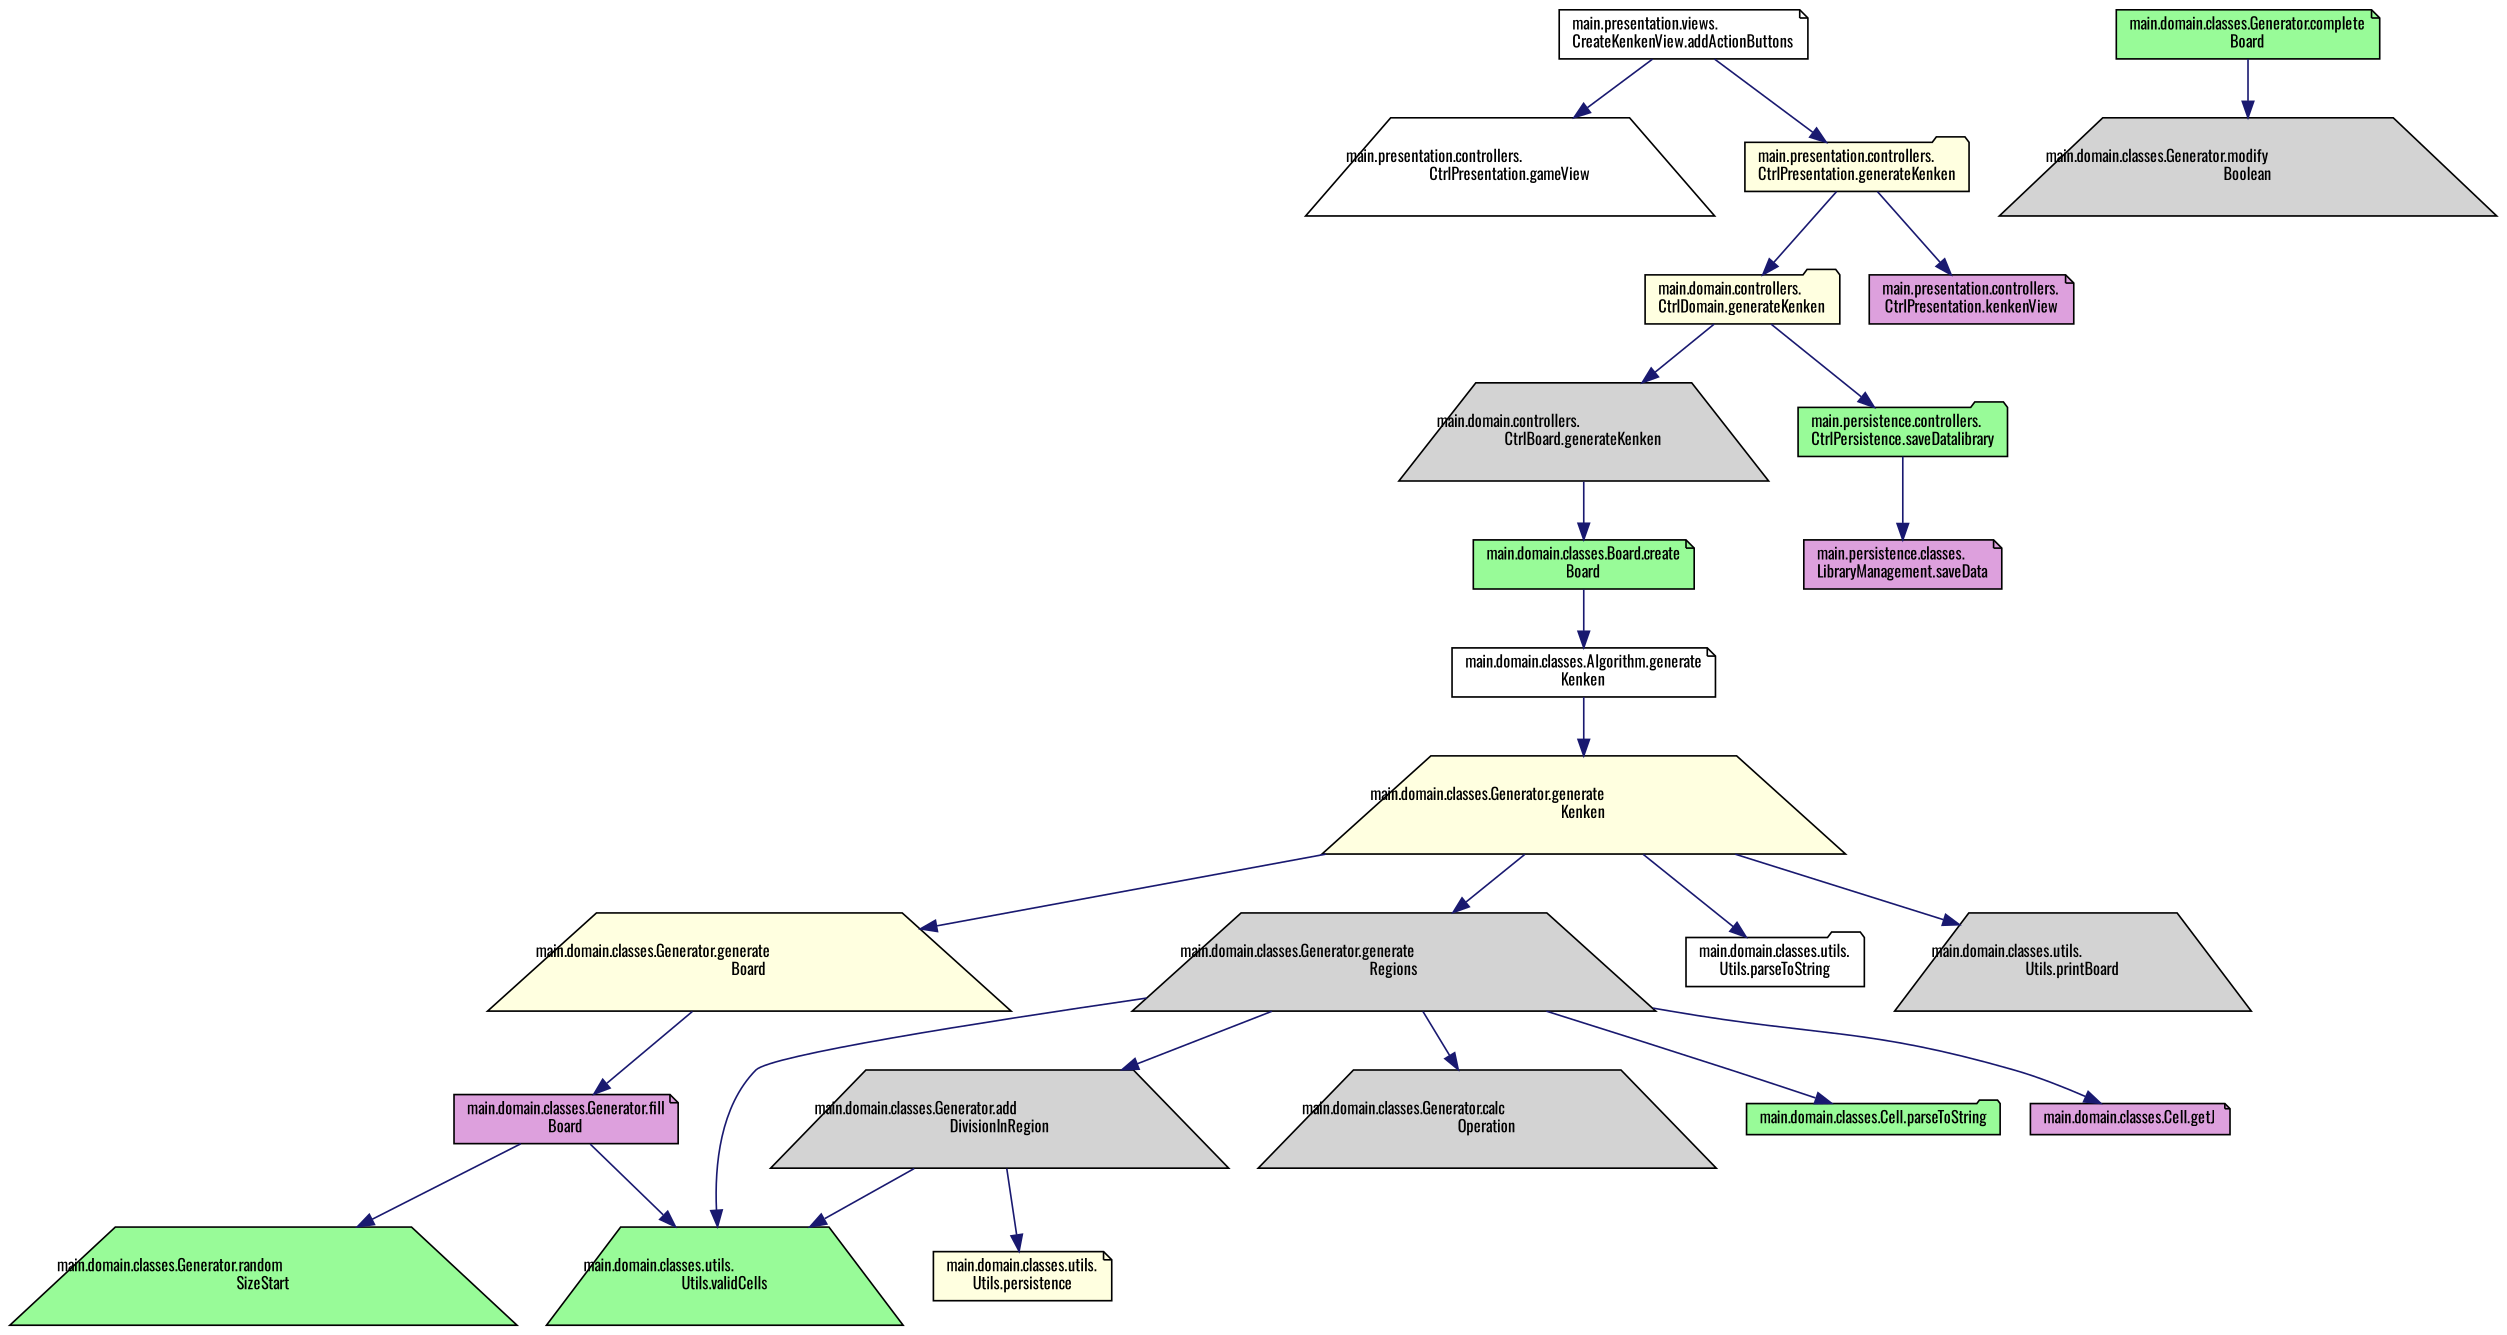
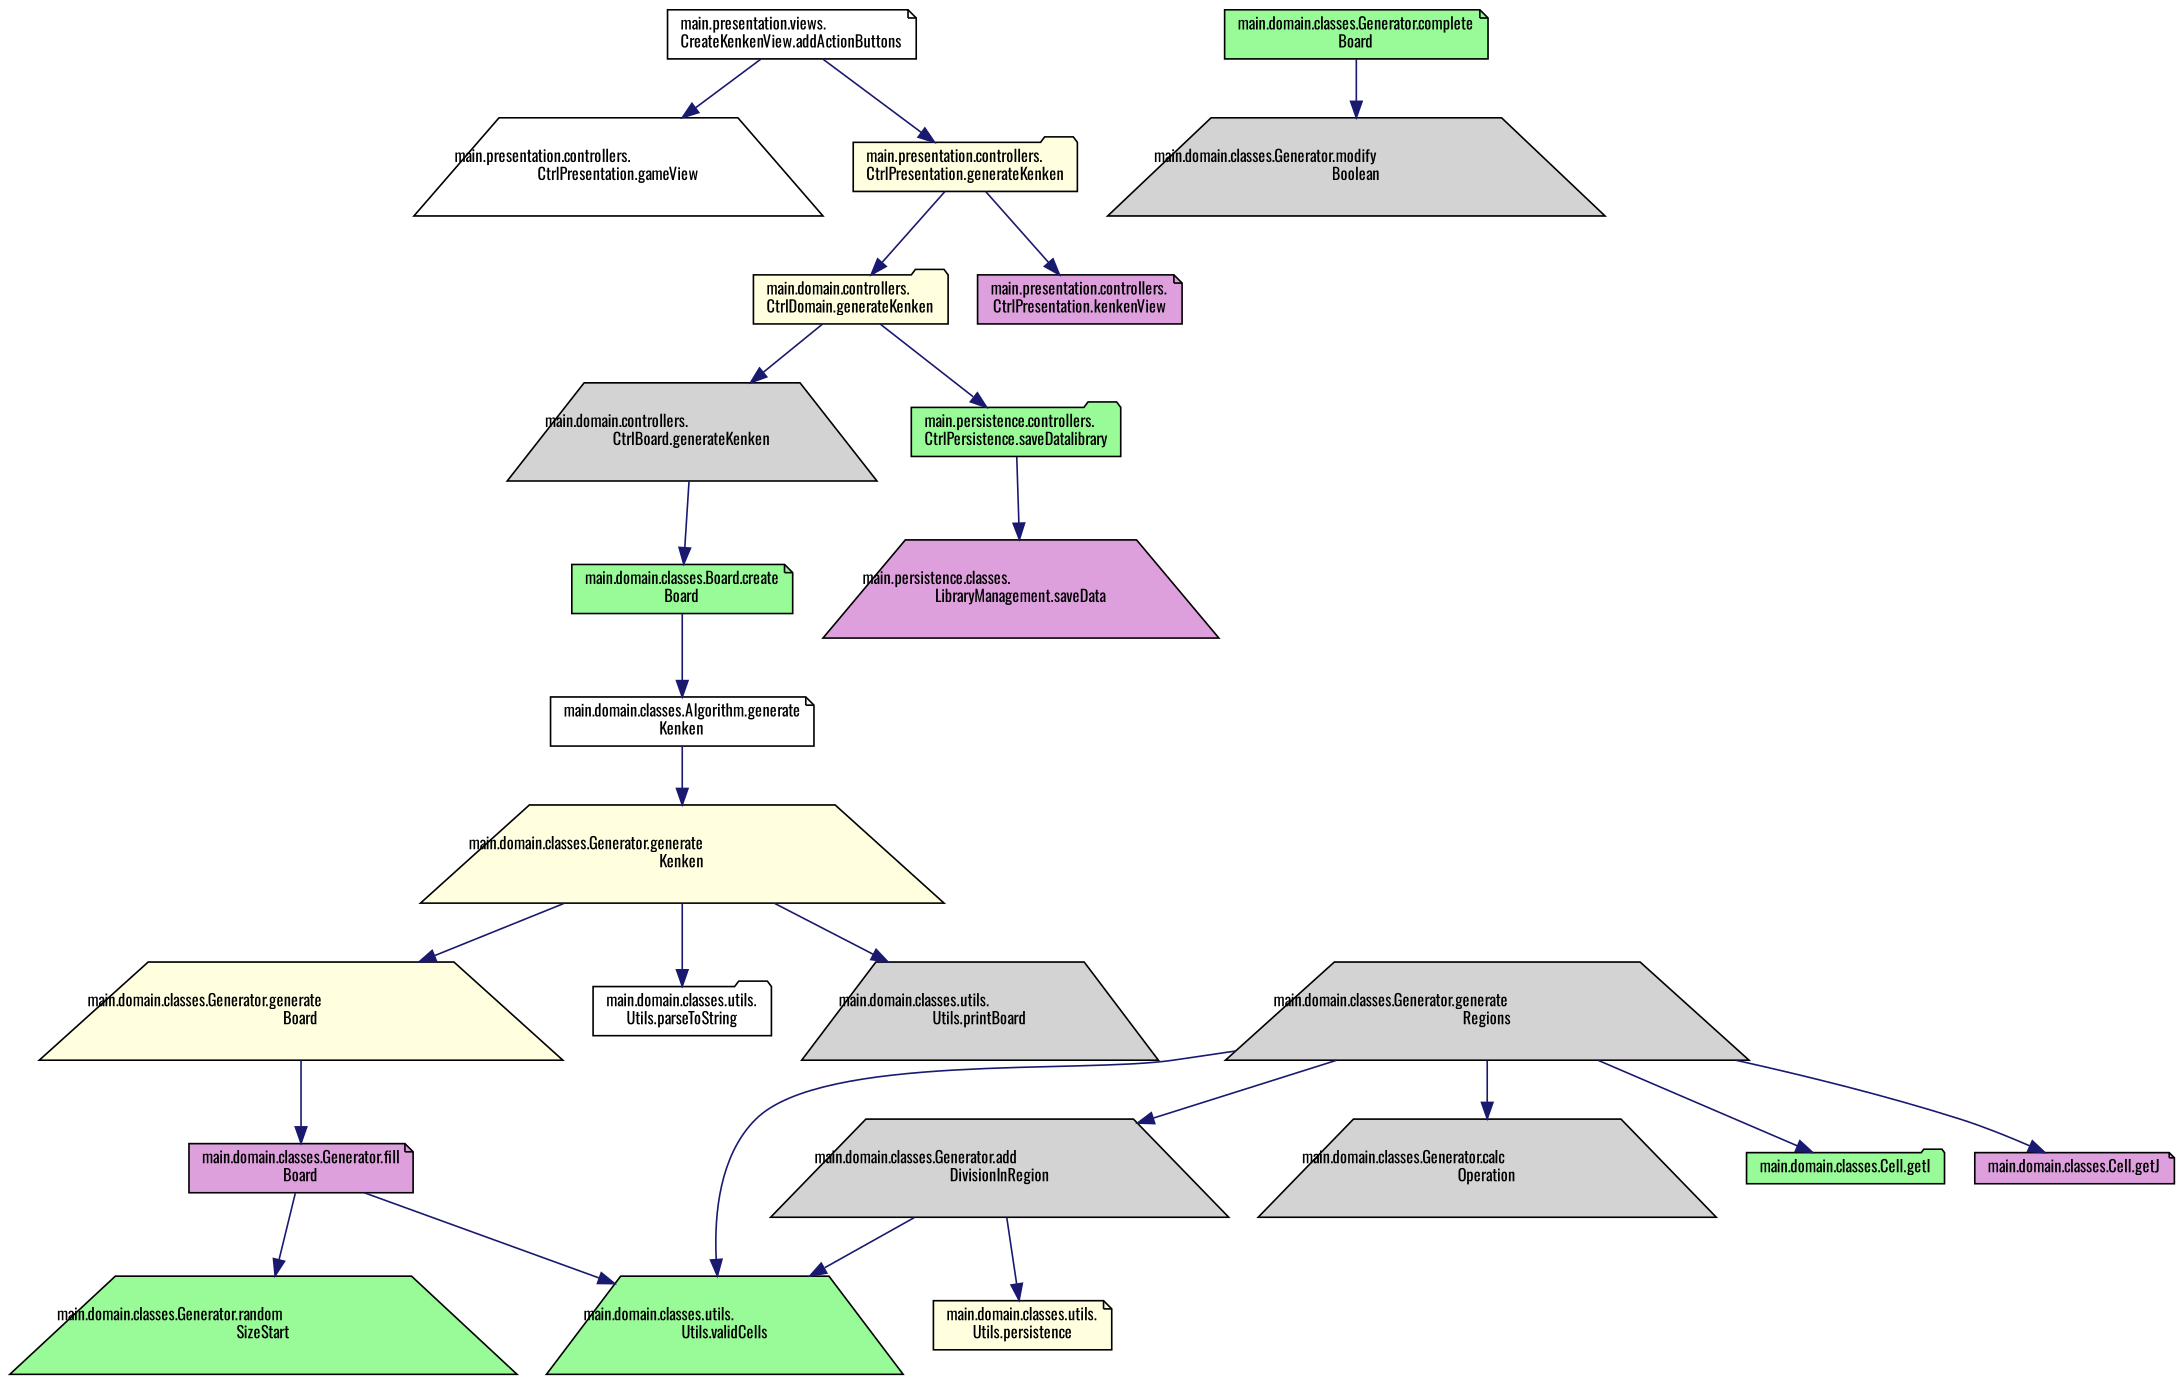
  digraph {
    fontname=Oswald
    rankdir=TB
    node [color=black fillcolor=lightgrey fontname=Oswald fontsize=10 shape=trapezium style=filled]
    edge [color=midnightblue fontname=Oswald fontsize=10 labelfontname=Helvetica labelfontsize=10 style=solid]
    n1 [fillcolor=white fontcolor=black height=0.2 label="main.presentation.views.\lCreateKenkenView.addActionButtons" shape=note width=0.4]
    n2 [fillcolor=white height=0.2 label="main.presentation.controllers.\lCtrlPresentation.gameView" width=0.4]
    n3 [fillcolor=lightyellow height=0.2 label="main.presentation.controllers.\lCtrlPresentation.generateKenken" shape=folder width=0.4]
    n4 [fillcolor=lightyellow height=0.2 label="main.domain.controllers.\lCtrlDomain.generateKenken" shape=folder width=0.4]
    n5 [fillcolor=plum height=0.2 label="main.presentation.controllers.\lCtrlPresentation.kenkenView" shape=note width=0.4]
    n6 [height=0.2 label="main.domain.controllers.\lCtrlBoard.generateKenken" width=0.4]
    n7 [fillcolor=palegreen height=0.2 label="main.persistence.controllers.\lCtrlPersistence.saveDatalibrary" shape=folder width=0.4]
    n8 [fillcolor=palegreen height=0.2 label="main.domain.classes.Board.create\lBoard" shape=note width=0.4]
-   n9 [fillcolor=plum height=0.2 label="main.persistence.classes.\lLibraryManagement.saveData" shape=note width=0.4]
+   n9 [fillcolor=plum height=0.2 label="main.persistence.classes.\lLibraryManagement.saveData" width=0.4]
    n10 [fillcolor=white height=0.2 label="main.domain.classes.Algorithm.generate\lKenken" shape=note width=0.4]
    n11 [fillcolor=lightyellow height=0.2 label="main.domain.classes.Generator.generate\lKenken" width=0.4]
    n12 [fillcolor=lightyellow height=0.2 label="main.domain.classes.Generator.generate\lBoard" width=0.4]
    n13 [height=0.2 label="main.domain.classes.Generator.generate\lRegions" width=0.4]
    n14 [fillcolor=white height=0.2 label="main.domain.classes.utils.\lUtils.parseToString" shape=folder width=0.4]
    n15 [height=0.2 label="main.domain.classes.utils.\lUtils.printBoard" width=0.4]
    n16 [fillcolor=plum height=0.2 label="main.domain.classes.Generator.fill\lBoard" shape=note width=0.4]
    n17 [height=0.2 label="main.domain.classes.Generator.add\lDivisionInRegion" width=0.4]
    n18 [fillcolor=palegreen height=0.2 label="main.domain.classes.utils.\lUtils.validCells" width=0.4]
    n19 [height=0.2 label="main.domain.classes.Generator.calc\lOperation" width=0.4]
-   n20 [fillcolor=palegreen height=0.2 label="main.domain.classes.Cell.parseToString" shape=folder width=0.4]
+   n20 [fillcolor=palegreen height=0.2 label="main.domain.classes.Cell.getI" shape=folder width=0.4]
    n21 [fillcolor=plum height=0.2 label="main.domain.classes.Cell.getJ" shape=note width=0.4]
    n22 [fillcolor=palegreen height=0.2 label="main.domain.classes.Generator.random\lSizeStart" width=0.4]
    n23 [fillcolor=palegreen height=0.2 label="main.domain.classes.Generator.complete\lBoard" shape=note width=0.4]
    n24 [height=0.2 label="main.domain.classes.Generator.modify\lBoolean" width=0.4]
    n25 [fillcolor=lightyellow height=0.2 label="main.domain.classes.utils.\lUtils.persistence" shape=note width=0.4]
    n1 -> n2
    n1 -> n3
    n3 -> n4
    n3 -> n5
    n4 -> n6
    n4 -> n7
    n6 -> n8
    n7 -> n9
    n8 -> n10
    n10 -> n11
    n11 -> n12
-   n11 -> n13
    n11 -> n14
    n11 -> n15
    n12 -> n16
    n13 -> n17
    n13 -> n18
    n13 -> n19
    n13 -> n20
    n13 -> n21
    n16 -> n18
    n16 -> n22
    n17 -> n18
    n17 -> n25
    n23 -> n24
  }
